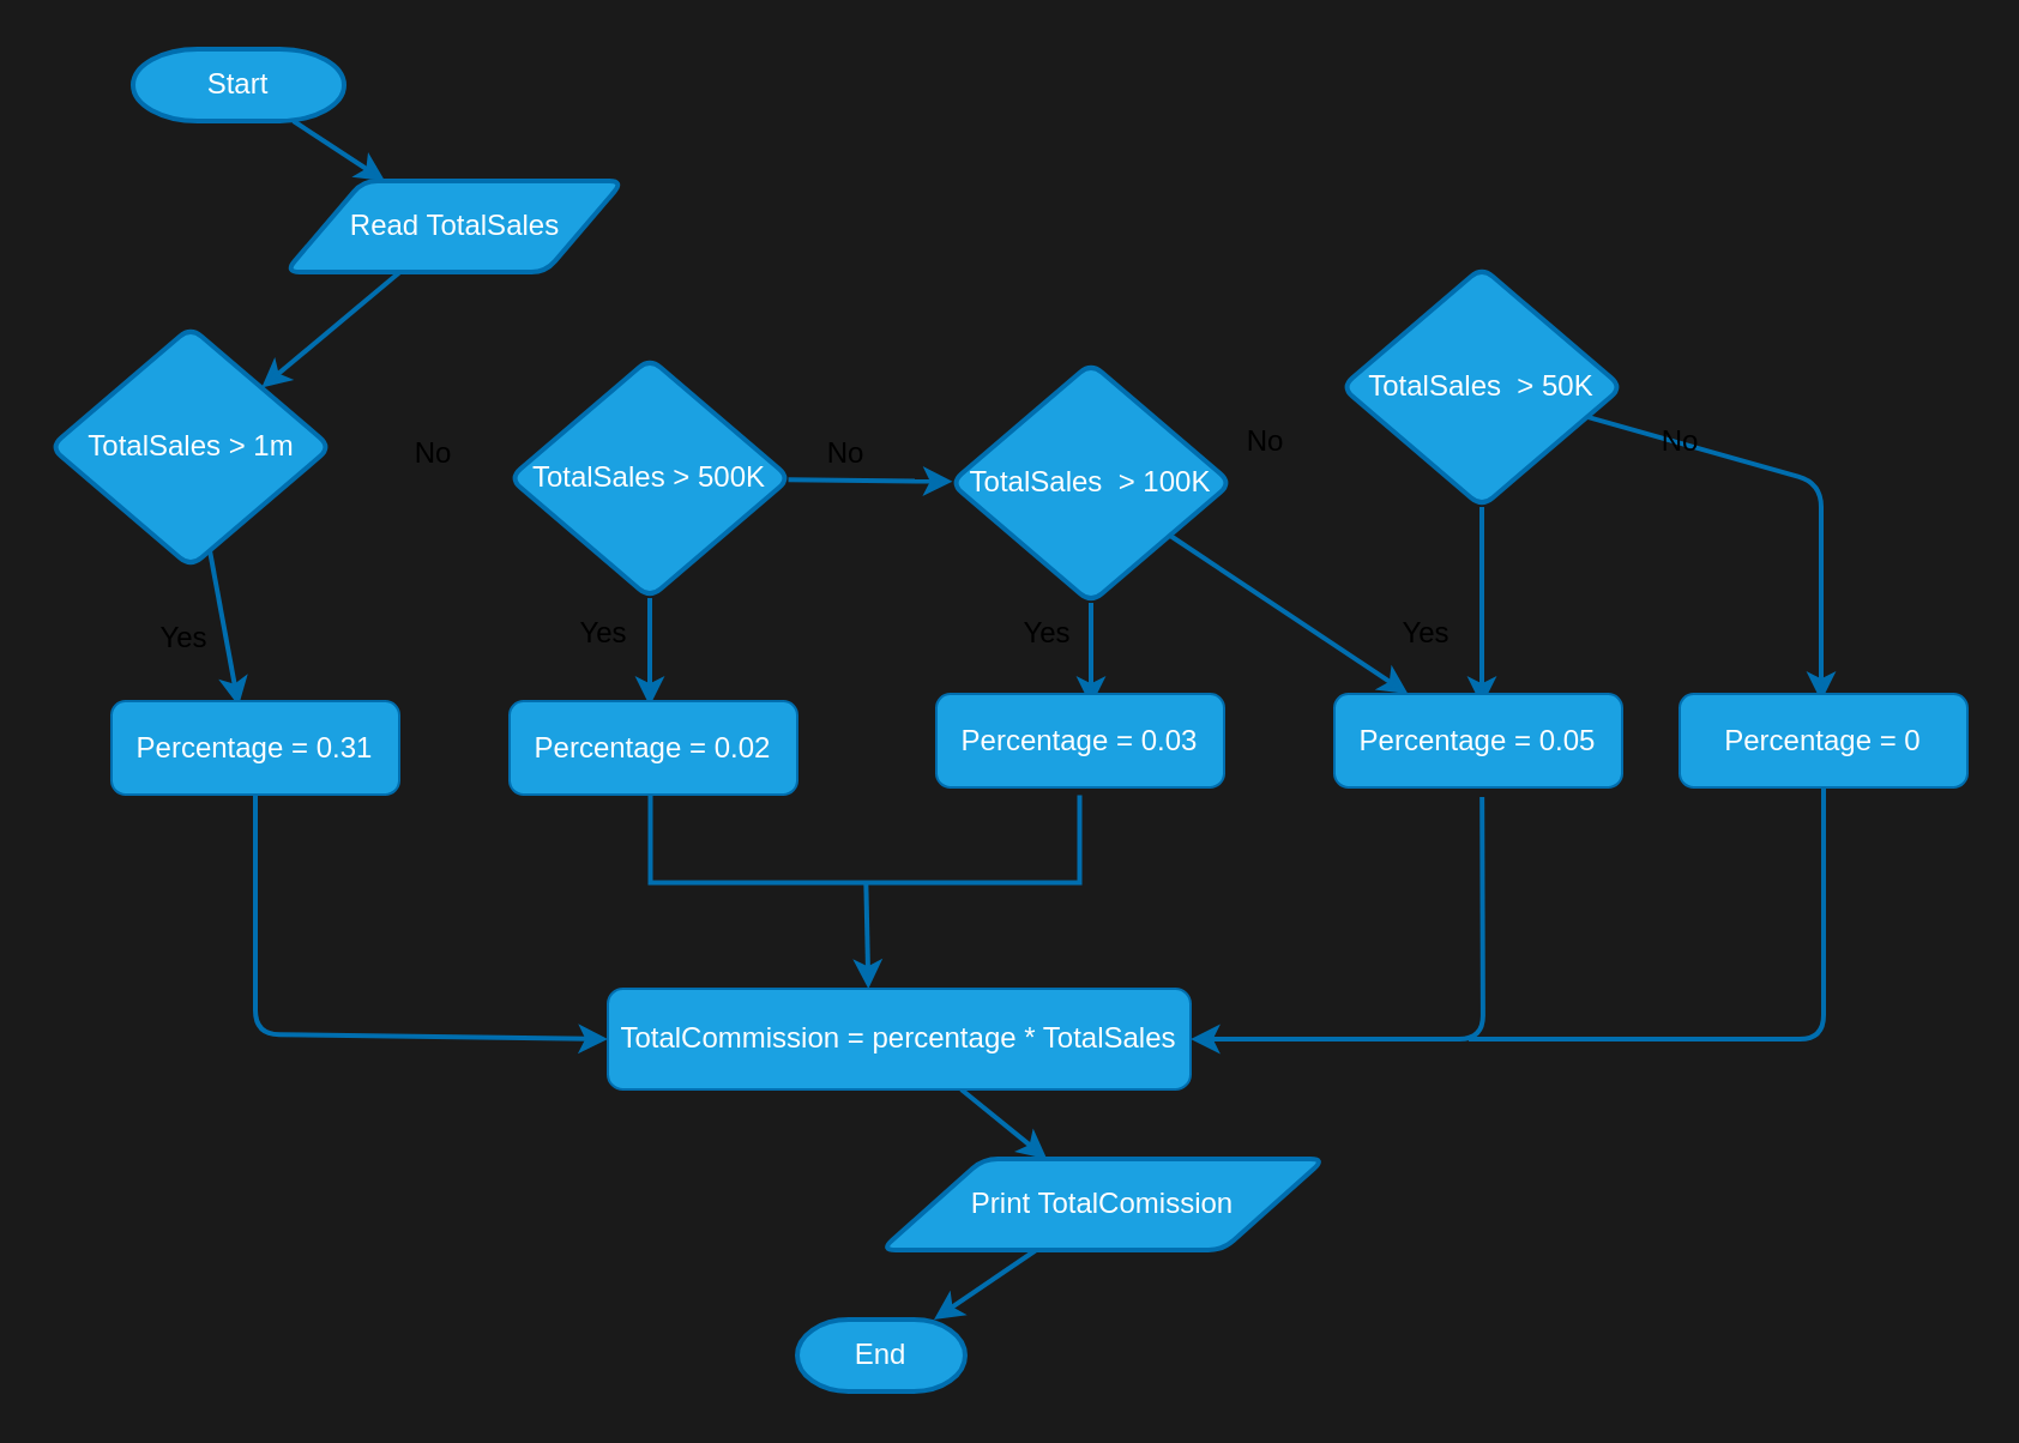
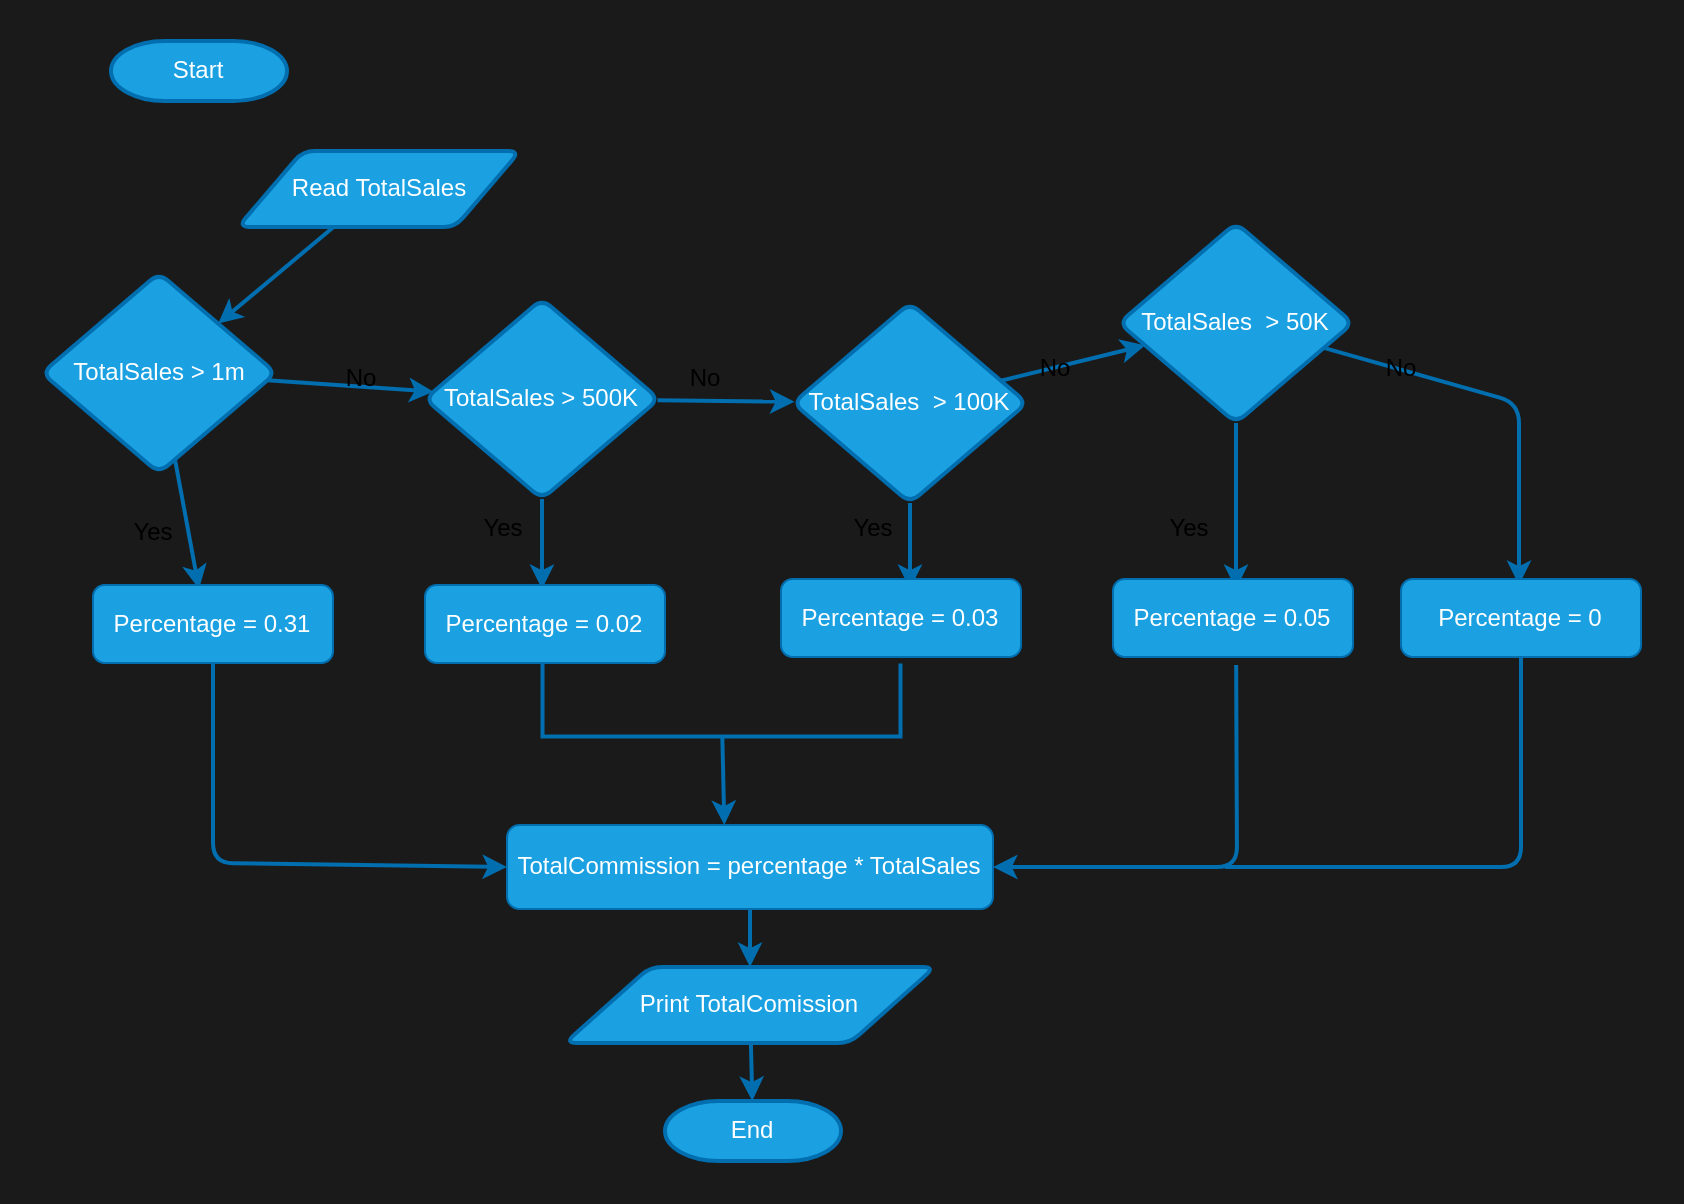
  <mxCell id="0" />
  <mxCell id="1" parent="0" />
- <mxCell id="2" value="" style="edgeStyle=none;html=1;fillColor=#1ba1e2;strokeColor=#006EAF;strokeWidth=2;" edge="1" parent="1" source="3" target="5"><mxGeometry relative="1" as="geometry" /></mxCell>
  <mxCell id="3" value="Start" style="strokeWidth=2;html=1;shape=mxgraph.flowchart.terminator;whiteSpace=wrap;fillColor=#1ba1e2;fontColor=#ffffff;strokeColor=#006EAF;" vertex="1" parent="1"><mxGeometry x="55" y="20" width="88" height="30" as="geometry" /></mxCell>
  <mxCell id="4" value="" style="edgeStyle=none;html=1;strokeWidth=2;fillColor=#1ba1e2;strokeColor=#006EAF;" edge="1" parent="1" source="5" target="8"><mxGeometry relative="1" as="geometry" /></mxCell>
  <mxCell id="5" value="Read TotalSales" style="shape=parallelogram;html=1;strokeWidth=2;perimeter=parallelogramPerimeter;whiteSpace=wrap;rounded=1;arcSize=12;size=0.23;fillColor=#1ba1e2;fontColor=#ffffff;strokeColor=#006EAF;" vertex="1" parent="1"><mxGeometry x="118.5" y="75" width="141" height="38" as="geometry" /></mxCell>
  <mxCell id="6" value="" style="edgeStyle=none;html=1;strokeWidth=2;fillColor=#1ba1e2;strokeColor=#006EAF;" edge="1" parent="1" source="8"><mxGeometry relative="1" as="geometry"><mxPoint x="99" y="294" as="targetPoint" /></mxGeometry></mxCell>
+ <mxCell id="7" value="" style="edgeStyle=none;html=1;strokeWidth=2;fillColor=#1ba1e2;strokeColor=#006EAF;" edge="1" parent="1" source="8" target="12"><mxGeometry relative="1" as="geometry" /></mxCell>
  <mxCell id="8" value="TotalSales &amp;gt; 1m&lt;br&gt;" style="rhombus;whiteSpace=wrap;html=1;fillColor=#1ba1e2;strokeColor=#006EAF;fontColor=#ffffff;strokeWidth=2;rounded=1;arcSize=12;" vertex="1" parent="1"><mxGeometry x="20.5" y="136" width="117" height="100" as="geometry" /></mxCell>
  <mxCell id="9" value="Yes" style="text;html=1;align=center;verticalAlign=middle;resizable=0;points=[];autosize=1;strokeColor=none;fillColor=none;" vertex="1" parent="1"><mxGeometry x="57" y="253" width="38" height="26" as="geometry" /></mxCell>
  <mxCell id="10" value="" style="edgeStyle=none;html=1;strokeWidth=2;fillColor=#1ba1e2;strokeColor=#006EAF;" edge="1" parent="1" source="12"><mxGeometry relative="1" as="geometry"><mxPoint x="270.5" y="294" as="targetPoint" /></mxGeometry></mxCell>
  <mxCell id="11" value="" style="edgeStyle=none;html=1;strokeWidth=2;fillColor=#1ba1e2;strokeColor=#006EAF;" edge="1" parent="1" source="12" target="17"><mxGeometry relative="1" as="geometry" /></mxCell>
  <mxCell id="12" value="TotalSales&amp;nbsp;&amp;gt; 500K" style="rhombus;whiteSpace=wrap;html=1;fillColor=#1ba1e2;strokeColor=#006EAF;fontColor=#ffffff;strokeWidth=2;rounded=1;arcSize=12;" vertex="1" parent="1"><mxGeometry x="212" y="149" width="117" height="100" as="geometry" /></mxCell>
  <mxCell id="13" value="No" style="text;html=1;align=center;verticalAlign=middle;resizable=0;points=[];autosize=1;strokeColor=none;fillColor=none;" vertex="1" parent="1"><mxGeometry x="163" y="176" width="33" height="26" as="geometry" /></mxCell>
  <mxCell id="14" value="Yes" style="text;html=1;align=center;verticalAlign=middle;resizable=0;points=[];autosize=1;strokeColor=none;fillColor=none;" vertex="1" parent="1"><mxGeometry x="232" y="251" width="38" height="26" as="geometry" /></mxCell>
  <mxCell id="15" value="" style="edgeStyle=none;html=1;strokeWidth=2;fillColor=#1ba1e2;strokeColor=#006EAF;" edge="1" parent="1" source="17"><mxGeometry relative="1" as="geometry"><mxPoint x="454.5" y="294" as="targetPoint" /></mxGeometry></mxCell>
- <mxCell id="16" value="" style="edgeStyle=none;html=1;strokeWidth=2;fillColor=#1ba1e2;strokeColor=#006EAF;" edge="1" parent="1" source="17" target="33"><mxGeometry relative="1" as="geometry" /></mxCell>
+ <mxCell id="16" value="" style="edgeStyle=none;html=1;strokeWidth=2;fillColor=#1ba1e2;strokeColor=#006EAF;" edge="1" parent="1" source="17" target="22"><mxGeometry relative="1" as="geometry" /></mxCell>
  <mxCell id="17" value="TotalSales&amp;nbsp;&amp;nbsp;&amp;gt; 100K" style="rhombus;whiteSpace=wrap;html=1;fillColor=#1ba1e2;strokeColor=#006EAF;fontColor=#ffffff;strokeWidth=2;rounded=1;arcSize=12;" vertex="1" parent="1"><mxGeometry x="396" y="151" width="117" height="100" as="geometry" /></mxCell>
  <mxCell id="18" value="No" style="text;html=1;align=center;verticalAlign=middle;resizable=0;points=[];autosize=1;strokeColor=none;fillColor=none;" vertex="1" parent="1"><mxGeometry x="335" y="176" width="33" height="26" as="geometry" /></mxCell>
  <mxCell id="19" value="Yes" style="text;html=1;align=center;verticalAlign=middle;resizable=0;points=[];autosize=1;strokeColor=none;fillColor=none;" vertex="1" parent="1"><mxGeometry x="417" y="251" width="38" height="26" as="geometry" /></mxCell>
  <mxCell id="20" value="" style="edgeStyle=none;html=1;strokeWidth=2;fillColor=#1ba1e2;strokeColor=#006EAF;" edge="1" parent="1" source="22"><mxGeometry relative="1" as="geometry"><mxPoint x="617.5" y="294" as="targetPoint" /></mxGeometry></mxCell>
  <mxCell id="21" value="" style="edgeStyle=none;html=1;strokeWidth=2;fillColor=#1ba1e2;strokeColor=#006EAF;" edge="1" parent="1" source="22"><mxGeometry relative="1" as="geometry"><mxPoint x="759" y="292" as="targetPoint" /><Array as="points"><mxPoint x="759" y="201" /></Array></mxGeometry></mxCell>
  <mxCell id="22" value="TotalSales&amp;nbsp;&amp;nbsp;&amp;gt; 50K" style="rhombus;whiteSpace=wrap;html=1;fillColor=#1ba1e2;strokeColor=#006EAF;fontColor=#ffffff;strokeWidth=2;rounded=1;arcSize=12;" vertex="1" parent="1"><mxGeometry x="559" y="111" width="117" height="100" as="geometry" /></mxCell>
  <mxCell id="23" value="" style="edgeStyle=none;html=1;strokeWidth=2;fillColor=#1ba1e2;strokeColor=#006EAF;endArrow=classic;endFill=1;entryX=1;entryY=0.5;entryDx=0;entryDy=0;" edge="1" parent="1" target="35"><mxGeometry relative="1" as="geometry"><mxPoint x="617.584" y="332" as="sourcePoint" /><mxPoint x="618" y="426" as="targetPoint" /><Array as="points"><mxPoint x="618" y="433" /></Array></mxGeometry></mxCell>
  <mxCell id="24" value="Yes" style="text;html=1;align=center;verticalAlign=middle;resizable=0;points=[];autosize=1;strokeColor=none;fillColor=none;" vertex="1" parent="1"><mxGeometry x="575" y="251" width="38" height="26" as="geometry" /></mxCell>
  <mxCell id="25" value="No" style="text;html=1;align=center;verticalAlign=middle;resizable=0;points=[];autosize=1;strokeColor=none;fillColor=none;" vertex="1" parent="1"><mxGeometry x="510" y="171" width="33" height="26" as="geometry" /></mxCell>
  <mxCell id="26" value="No" style="text;html=1;align=center;verticalAlign=middle;resizable=0;points=[];autosize=1;strokeColor=none;fillColor=none;" vertex="1" parent="1"><mxGeometry x="683" y="171" width="33" height="26" as="geometry" /></mxCell>
  <mxCell id="27" value="" style="edgeStyle=none;html=1;strokeWidth=2;endArrow=classic;endFill=1;fillColor=#1ba1e2;strokeColor=#006EAF;" edge="1" parent="1" source="28"><mxGeometry relative="1" as="geometry"><mxPoint x="361.661" y="412" as="targetPoint" /></mxGeometry></mxCell>
  <mxCell id="28" value="" style="strokeWidth=2;html=1;shape=mxgraph.flowchart.annotation_1;align=left;pointerEvents=1;rotation=-90;fillColor=#1ba1e2;fontColor=#ffffff;strokeColor=#006EAF;" vertex="1" parent="1"><mxGeometry x="342" y="260" width="36.5" height="179" as="geometry" /></mxCell>
  <mxCell id="29" value="" style="edgeStyle=none;html=1;strokeWidth=2;endArrow=classic;endFill=1;entryX=0;entryY=0.5;entryDx=0;entryDy=0;fillColor=#1ba1e2;strokeColor=#006EAF;" edge="1" parent="1" source="30" target="35"><mxGeometry relative="1" as="geometry"><mxPoint x="106" y="400.5" as="targetPoint" /><Array as="points"><mxPoint x="106" y="431" /></Array></mxGeometry></mxCell>
  <mxCell id="30" value="Percentage = 0.31" style="rounded=1;whiteSpace=wrap;html=1;fillColor=#1ba1e2;fontColor=#ffffff;strokeColor=#006EAF;" vertex="1" parent="1"><mxGeometry x="46" y="292" width="120" height="39" as="geometry" /></mxCell>
  <mxCell id="31" value="Percentage = 0.02" style="rounded=1;whiteSpace=wrap;html=1;fillColor=#1ba1e2;fontColor=#ffffff;strokeColor=#006EAF;" vertex="1" parent="1"><mxGeometry x="212" y="292" width="120" height="39" as="geometry" /></mxCell>
  <mxCell id="32" value="Percentage = 0.03" style="rounded=1;whiteSpace=wrap;html=1;fillColor=#1ba1e2;fontColor=#ffffff;strokeColor=#006EAF;" vertex="1" parent="1"><mxGeometry x="390" y="289" width="120" height="39" as="geometry" /></mxCell>
  <mxCell id="33" value="Percentage = 0.05" style="rounded=1;whiteSpace=wrap;html=1;fillColor=#1ba1e2;fontColor=#ffffff;strokeColor=#006EAF;" vertex="1" parent="1"><mxGeometry x="556" y="289" width="120" height="39" as="geometry" /></mxCell>
  <mxCell id="34" value="" style="edgeStyle=none;html=1;strokeWidth=2;endArrow=classic;endFill=1;fillColor=#1ba1e2;strokeColor=#006EAF;" edge="1" parent="1" source="35" target="39"><mxGeometry relative="1" as="geometry" /></mxCell>
  <mxCell id="35" value="TotalCommission = percentage * TotalSales" style="rounded=1;whiteSpace=wrap;html=1;fillColor=#1ba1e2;fontColor=#ffffff;strokeColor=#006EAF;" vertex="1" parent="1"><mxGeometry x="253" y="412" width="243" height="42" as="geometry" /></mxCell>
  <mxCell id="36" value="" style="edgeStyle=none;html=1;strokeWidth=2;endArrow=none;endFill=0;fillColor=#1ba1e2;strokeColor=#006EAF;" edge="1" parent="1" source="37"><mxGeometry relative="1" as="geometry"><mxPoint x="612" y="433" as="targetPoint" /><Array as="points"><mxPoint x="760" y="433" /></Array></mxGeometry></mxCell>
  <mxCell id="37" value="Percentage = 0" style="rounded=1;whiteSpace=wrap;html=1;fillColor=#1ba1e2;fontColor=#ffffff;strokeColor=#006EAF;" vertex="1" parent="1"><mxGeometry x="700" y="289" width="120" height="39" as="geometry" /></mxCell>
  <mxCell id="38" value="" style="edgeStyle=none;html=1;strokeWidth=2;endArrow=classic;endFill=1;fillColor=#1ba1e2;strokeColor=#006EAF;" edge="1" parent="1" source="39" target="40"><mxGeometry relative="1" as="geometry" /></mxCell>
- <mxCell id="39" value="Print TotalComission" style="shape=parallelogram;html=1;strokeWidth=2;perimeter=parallelogramPerimeter;whiteSpace=wrap;rounded=1;arcSize=12;size=0.23;fillColor=#1ba1e2;fontColor=#ffffff;strokeColor=#006EAF;" vertex="1" parent="1"><mxGeometry x="367" y="483" width="185" height="38" as="geometry" /></mxCell>
- <mxCell id="40" value="End" style="strokeWidth=2;html=1;shape=mxgraph.flowchart.terminator;whiteSpace=wrap;fillColor=#1ba1e2;fontColor=#ffffff;strokeColor=#006EAF;" vertex="1" parent="1"><mxGeometry x="332" y="550" width="70" height="30" as="geometry" /></mxCell>
+ <mxCell id="39" value="Print TotalComission" style="shape=parallelogram;html=1;strokeWidth=2;perimeter=parallelogramPerimeter;whiteSpace=wrap;rounded=1;arcSize=12;size=0.23;fillColor=#1ba1e2;fontColor=#ffffff;strokeColor=#006EAF;" vertex="1" parent="1"><mxGeometry x="282" y="483" width="185" height="38" as="geometry" /></mxCell>
+ <mxCell id="40" value="End" style="strokeWidth=2;html=1;shape=mxgraph.flowchart.terminator;whiteSpace=wrap;fillColor=#1ba1e2;fontColor=#ffffff;strokeColor=#006EAF;" vertex="1" parent="1"><mxGeometry x="332" y="550" width="88" height="30" as="geometry" /></mxCell>
